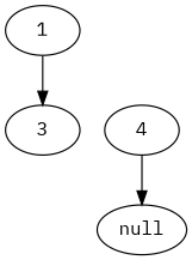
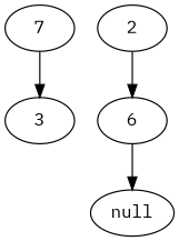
  digraph {
    fontname="IBM Plex Mono"
    node [fontname="IBM Plex Mono"]
    edge [fontname="IBM Plex Mono"]
-   n1 [label=1]
+   n1 [label=7]
    n2 [label=3]
-   n4 [label=4]
+   n3 [label=2]
+   n4 [label=6]
    n5 [label=null]
    n1 -> n2
+   n3 -> n4
    n4 -> n5
  }
